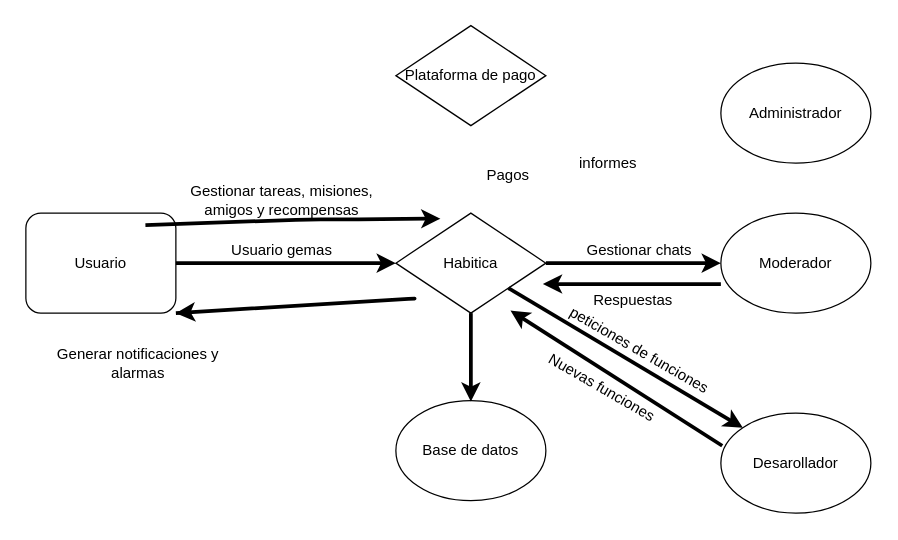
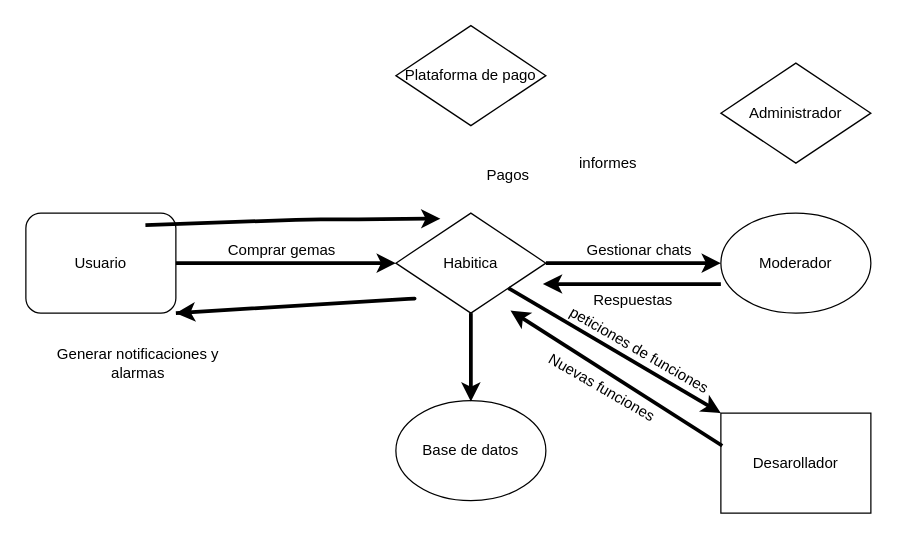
  <mxCell id="0" />
  <mxCell id="1" parent="0" />
  <mxCell id="2" value="Habitica" style="rhombus;whiteSpace=wrap;html=1;" vertex="1" parent="1"><mxGeometry x="316" y="170" width="120" height="80" as="geometry" /></mxCell>
- <mxCell id="3" value="Administrador" style="ellipse;whiteSpace=wrap;html=1;" vertex="1" parent="1"><mxGeometry x="576" y="50" width="120" height="80" as="geometry" /></mxCell>
+ <mxCell id="3" value="Administrador" style="rhombus;whiteSpace=wrap;html=1;" vertex="1" parent="1"><mxGeometry x="576" y="50" width="120" height="80" as="geometry" /></mxCell>
  <mxCell id="4" value="Usuario" style="whiteSpace=wrap;html=1;rounded=1;" vertex="1" parent="1"><mxGeometry x="20" y="170" width="120" height="80" as="geometry" /></mxCell>
  <mxCell id="5" value="Moderador" style="ellipse;whiteSpace=wrap;html=1;" vertex="1" parent="1"><mxGeometry x="576" y="170" width="120" height="80" as="geometry" /></mxCell>
- <mxCell id="6" value="Desarollador" style="ellipse;whiteSpace=wrap;html=1;" vertex="1" parent="1"><mxGeometry x="576" y="330" width="120" height="80" as="geometry" /></mxCell>
+ <mxCell id="6" value="Desarollador" style="whiteSpace=wrap;html=1;rounded=0;" vertex="1" parent="1"><mxGeometry x="576" y="330" width="120" height="80" as="geometry" /></mxCell>
  <mxCell id="7" value="" style="endArrow=classic;html=1;entryX=0.297;entryY=0.055;entryDx=0;entryDy=0;entryPerimeter=0;strokeWidth=3;exitX=0.797;exitY=0.12;exitDx=0;exitDy=0;exitPerimeter=0;" edge="1" parent="1" source="4" target="2"><mxGeometry width="50" height="50" relative="1" as="geometry"><mxPoint x="116" y="174" as="sourcePoint" /><mxPoint x="286" y="160" as="targetPoint" /><Array as="points"><mxPoint x="246" y="175" /><mxPoint x="276" y="175" /></Array></mxGeometry></mxCell>
  <mxCell id="8" value="" style="endArrow=classic;html=1;entryX=0;entryY=0.5;entryDx=0;entryDy=0;exitX=1;exitY=0.5;exitDx=0;exitDy=0;strokeWidth=3;" edge="1" parent="1" source="2" target="5"><mxGeometry width="50" height="50" relative="1" as="geometry"><mxPoint x="426" y="230" as="sourcePoint" /><mxPoint x="476" y="180" as="targetPoint" /></mxGeometry></mxCell>
  <mxCell id="9" value="" style="endArrow=classic;html=1;entryX=0;entryY=0;entryDx=0;entryDy=0;exitX=1;exitY=1;exitDx=0;exitDy=0;strokeWidth=3;" edge="1" parent="1" source="2" target="6"><mxGeometry width="50" height="50" relative="1" as="geometry"><mxPoint x="346" y="270" as="sourcePoint" /><mxPoint x="396" y="220" as="targetPoint" /></mxGeometry></mxCell>
- <mxCell id="10" value="Gestionar tareas, misiones,&lt;br&gt;amigos y recompensas" style="text;html=1;strokeColor=none;fillColor=none;align=center;verticalAlign=middle;whiteSpace=wrap;rounded=0;" vertex="1" parent="1"><mxGeometry x="140" y="150" width="170" height="20" as="geometry" /></mxCell>
  <mxCell id="11" value="" style="endArrow=classic;html=1;strokeWidth=3;entryX=1;entryY=1;entryDx=0;entryDy=0;exitX=1;exitY=1;exitDx=0;exitDy=0;" edge="1" parent="1" source="4" target="4"><mxGeometry width="50" height="50" relative="1" as="geometry"><mxPoint x="286" y="170" as="sourcePoint" /><mxPoint x="336" y="120" as="targetPoint" /><Array as="points"><mxPoint x="336" y="238" /></Array></mxGeometry></mxCell>
  <mxCell id="12" value="Generar notificaciones y alarmas" style="text;html=1;strokeColor=none;fillColor=none;align=center;verticalAlign=middle;whiteSpace=wrap;rounded=0;" vertex="1" parent="1"><mxGeometry x="25" y="280" width="170" height="20" as="geometry" /></mxCell>
  <mxCell id="13" value="" style="endArrow=classic;html=1;strokeWidth=3;exitX=1;exitY=0.5;exitDx=0;exitDy=0;entryX=0;entryY=0.5;entryDx=0;entryDy=0;" edge="1" parent="1" source="4" target="2"><mxGeometry width="50" height="50" relative="1" as="geometry"><mxPoint x="236" y="150" as="sourcePoint" /><mxPoint x="286" y="100" as="targetPoint" /></mxGeometry></mxCell>
- <mxCell id="14" value="Usuario gemas" style="text;html=1;strokeColor=none;fillColor=none;align=center;verticalAlign=middle;whiteSpace=wrap;rounded=0;" vertex="1" parent="1"><mxGeometry x="175" y="190" width="100" height="20" as="geometry" /></mxCell>
+ <mxCell id="14" value="Comprar gemas" style="text;html=1;strokeColor=none;fillColor=none;align=center;verticalAlign=middle;whiteSpace=wrap;rounded=0;" vertex="1" parent="1"><mxGeometry x="175" y="190" width="100" height="20" as="geometry" /></mxCell>
  <mxCell id="15" value="Plataforma de pago" style="rhombus;whiteSpace=wrap;html=1;" vertex="1" parent="1"><mxGeometry x="316" y="20" width="120" height="80" as="geometry" /></mxCell>
  <mxCell id="16" value="" style="endArrow=classic;html=1;strokeWidth=3;exitX=0.009;exitY=0.326;exitDx=0;exitDy=0;exitPerimeter=0;entryX=0.764;entryY=0.974;entryDx=0;entryDy=0;entryPerimeter=0;" edge="1" parent="1" source="6" target="2"><mxGeometry width="50" height="50" relative="1" as="geometry"><mxPoint x="556" y="340" as="sourcePoint" /><mxPoint x="606" y="290" as="targetPoint" /></mxGeometry></mxCell>
  <mxCell id="17" value="" style="endArrow=classic;html=1;strokeWidth=3;entryX=0.98;entryY=0.709;entryDx=0;entryDy=0;entryPerimeter=0;exitX=0;exitY=0.709;exitDx=0;exitDy=0;exitPerimeter=0;" edge="1" parent="1" source="5" target="2"><mxGeometry width="50" height="50" relative="1" as="geometry"><mxPoint x="556" y="340" as="sourcePoint" /><mxPoint x="606" y="290" as="targetPoint" /></mxGeometry></mxCell>
  <mxCell id="18" value="Gestionar chats" style="text;html=1;strokeColor=none;fillColor=none;align=center;verticalAlign=middle;whiteSpace=wrap;rounded=0;" vertex="1" parent="1"><mxGeometry x="466" y="190" width="90" height="20" as="geometry" /></mxCell>
  <mxCell id="19" value="Respuestas" style="text;html=1;strokeColor=none;fillColor=none;align=center;verticalAlign=middle;whiteSpace=wrap;rounded=0;" vertex="1" parent="1"><mxGeometry x="466" y="230" width="80" height="20" as="geometry" /></mxCell>
  <mxCell id="20" value="Pagos" style="text;html=1;strokeColor=none;fillColor=none;align=center;verticalAlign=middle;whiteSpace=wrap;rounded=0;" vertex="1" parent="1"><mxGeometry x="386" y="130" width="40" height="20" as="geometry" /></mxCell>
  <mxCell id="21" value="informes" style="text;html=1;strokeColor=none;fillColor=none;align=center;verticalAlign=middle;whiteSpace=wrap;rounded=0;" vertex="1" parent="1"><mxGeometry x="466" y="120" width="40" height="20" as="geometry" /></mxCell>
  <mxCell id="22" value="Base de datos" style="ellipse;whiteSpace=wrap;html=1;" vertex="1" parent="1"><mxGeometry x="316" y="320" width="120" height="80" as="geometry" /></mxCell>
  <mxCell id="23" value="" style="endArrow=classic;html=1;strokeWidth=3;" edge="1" parent="1" source="2"><mxGeometry width="50" height="50" relative="1" as="geometry"><mxPoint x="376" y="300" as="sourcePoint" /><mxPoint x="376" y="320.711" as="targetPoint" /></mxGeometry></mxCell>
  <mxCell id="24" value="peticiones de funciones" style="text;html=1;strokeColor=none;fillColor=none;align=center;verticalAlign=middle;whiteSpace=wrap;rounded=0;rotation=30;" vertex="1" parent="1"><mxGeometry x="446" y="270" width="130" height="20" as="geometry" /></mxCell>
  <mxCell id="25" value="Nuevas funciones" style="text;html=1;strokeColor=none;fillColor=none;align=center;verticalAlign=middle;whiteSpace=wrap;rounded=0;rotation=30;" vertex="1" parent="1"><mxGeometry x="416" y="300" width="130" height="20" as="geometry" /></mxCell>
